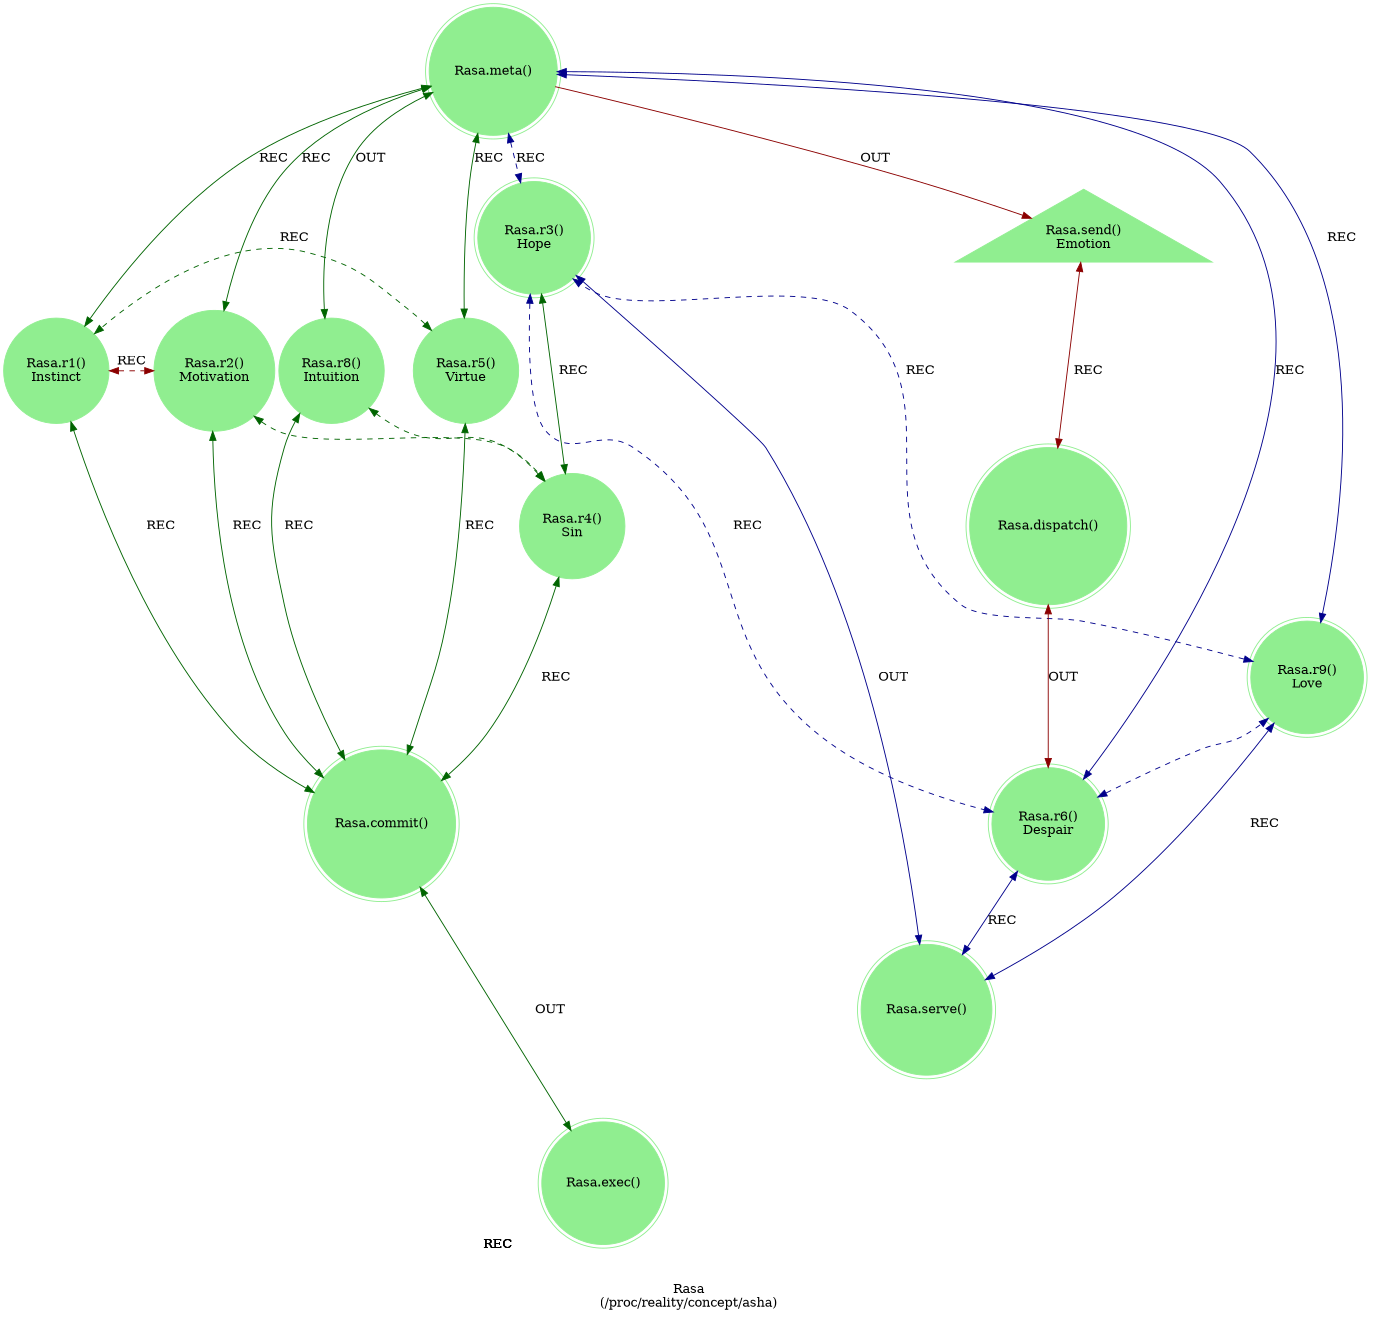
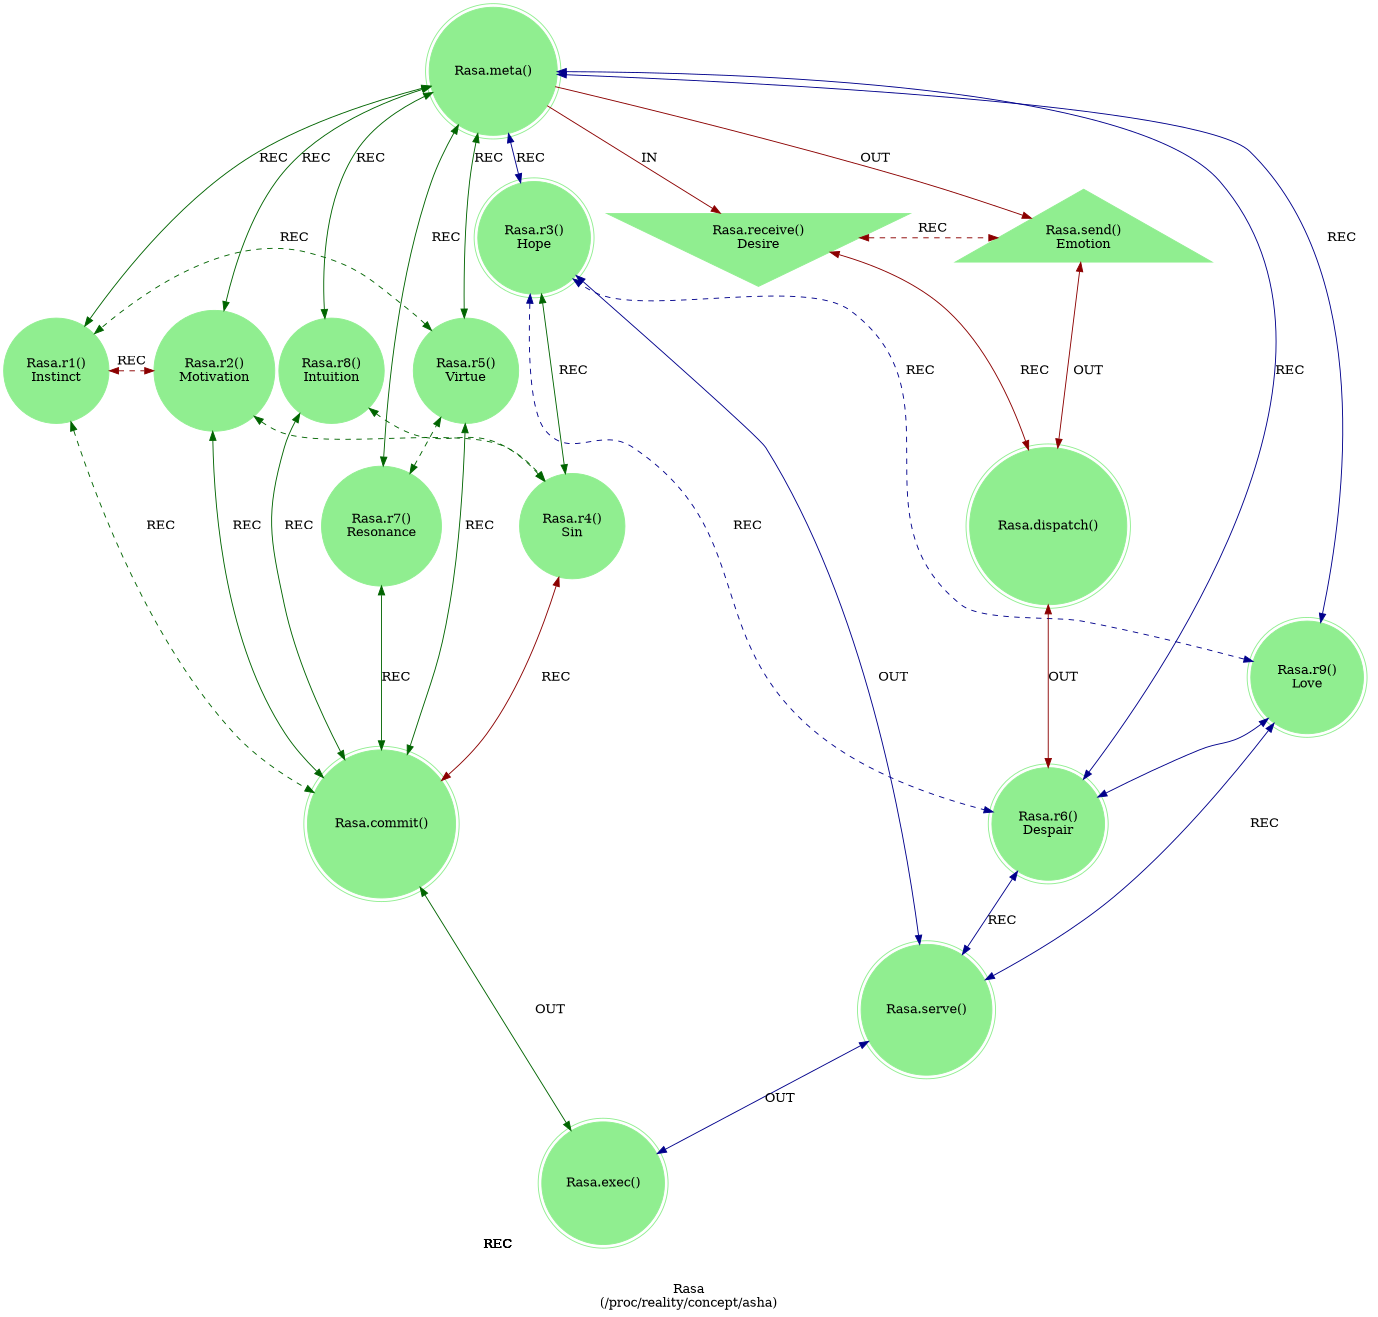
  strict digraph {
    color=lightgray
    label="Rasa\n(/proc/reality/concept/asha)"
    style=filled
    node [color=lightgreen shape=doublecircle style=filled]
    edge [color=darkgreen dir=both]
    n1 [label="Rasa.meta()"]
    n2 [label="Rasa.r1()\nInstinct" shape=circle]
    n3 [label="Rasa.r2()\nMotivation" shape=circle]
    n4 [label="Rasa.r8()\nIntuition" shape=circle]
+   n5 [label="Rasa.r7()\nResonance" shape=circle]
    n6 [label="Rasa.r5()\nVirtue" shape=circle]
    n7 [label="Rasa.r3()\nHope"]
    n8 [label="Rasa.r6()\nDespair"]
    n9 [label="Rasa.r9()\nLove"]
+   n10 [label="Rasa.receive()\nDesire" shape=invtriangle]
    n11 [label="Rasa.send()\nEmotion" shape=triangle]
    n12 [label="Rasa.commit()"]
    n13 [label="Rasa.r4()\nSin" shape=circle]
    n14 [label="Rasa.serve()"]
    n15 [label="Rasa.dispatch()"]
    n16 [label="Rasa.exec()"]
    n1 -> n2 [label=REC]
    n1 -> n3 [label=REC]
-   n1 -> n4 [label=OUT]
+   n1 -> n4 [label=REC]
+   n1 -> n5 [label=REC]
    n1 -> n6 [label=REC]
-   n1 -> n7 [color=darkblue label=REC style=dashed]
+   n1 -> n7 [color=darkblue label=REC]
    n1 -> n8 [color=darkblue label=REC]
    n1 -> n9 [color=darkblue label=REC]
+   n1 -> n10 [color=darkred label=IN dir=""]
    n1 -> n11 [color=darkred label=OUT dir=""]
    n2 -> n3 [color=darkred constraint=false label=REC style=dashed]
-   n2 -> n12 [label=REC]
+   n2 -> n12 [label=REC style=dashed]
    n3 -> n12 [label=REC]
    n3 -> n13 [constraint=false label=REC style=dashed]
    n4 -> n12 [label=REC]
+   n5 -> n6 [constraint=false label=REC style=dashed]
+   n5 -> n12 [label=REC]
    n6 -> n2 [constraint=false label=REC style=dashed]
    n6 -> n12 [label=REC]
    n7 -> n8 [color=darkblue constraint=false label=REC style=dashed]
    n7 -> n13 [label=REC]
    n7 -> n14 [color=darkblue label=OUT]
-   n8 -> n9 [color=darkblue constraint=false label=REC style=dashed]
+   n8 -> n9 [color=darkblue constraint=false label=REC style=solid]
    n8 -> n14 [color=darkblue label=REC]
    n9 -> n7 [color=darkblue constraint=false label=REC style=dashed]
    n9 -> n14 [color=darkblue label=REC]
-   n11 -> n15 [color=darkred label=REC]
+   n10 -> n11 [color=darkred constraint=false label=REC style=dashed]
+   n10 -> n15 [color=darkred label=REC]
+   n11 -> n15 [color=darkred label=OUT]
    n12 -> n16 [label=OUT]
    n13 -> n4 [constraint=false label=REC style=dashed]
-   n13 -> n12 [label=REC]
+   n13 -> n12 [color=darkred label=REC]
+   n14 -> n16 [color=darkblue label=OUT]
    n15 -> n8 [color=darkred label=OUT]
  }
